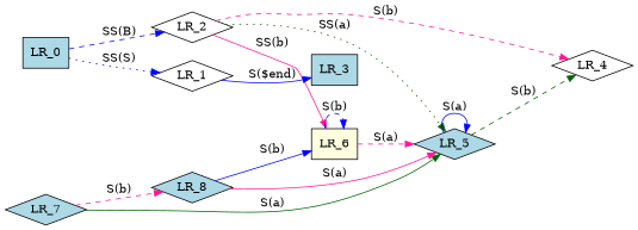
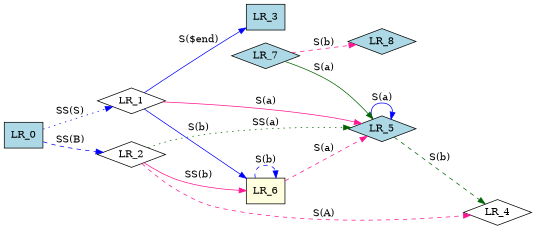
  digraph {
    rankdir=LR
    node [fillcolor=lightblue shape=diamond style=filled]
    edge [color=blue style=dashed]
    LR_0 [shape=box]
    LR_2 [fillcolor=white]
    LR_1 [fillcolor=white]
    LR_6 [fillcolor=lightyellow shape=box]
    LR_5
    LR_4 [fillcolor=white]
    LR_3 [shape=box]
    LR_7
    LR_8
    LR_0 -> LR_2 [label="SS(B)"]
    LR_0 -> LR_1 [label="SS(S)" style=dotted]
    LR_2 -> LR_6 [color=deeppink label="SS(b)" style=solid]
    LR_2 -> LR_5 [color=darkgreen label="SS(a)" style=dotted]
-   LR_2 -> LR_4 [color=deeppink label="S(b)"]
+   LR_2 -> LR_4 [color=deeppink label="S(A)"]
    LR_1 -> LR_3 [label="S($end)" style=solid]
    LR_6 -> LR_6 [label="S(b)"]
    LR_6 -> LR_5 [color=deeppink label="S(a)"]
    LR_5 -> LR_5 [label="S(a)" style=solid]
    LR_5 -> LR_4 [color=darkgreen label="S(b)"]
    LR_7 -> LR_5 [color=darkgreen label="S(a)" style=solid]
    LR_7 -> LR_8 [color=deeppink label="S(b)"]
-   LR_8 -> LR_6 [label="S(b)" style=solid]
-   LR_8 -> LR_5 [color=deeppink label="S(a)" style=solid]
+   LR_1 -> LR_6 [label="S(b)" style=solid]
+   LR_1 -> LR_5 [color=deeppink label="S(a)" style=solid]
  }
